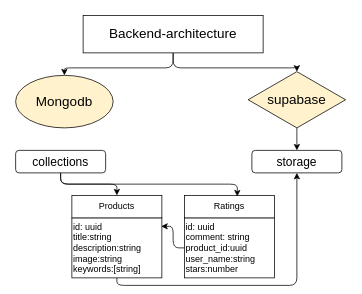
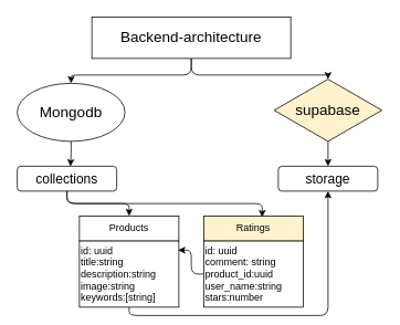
  <mxCell id="0" />
  <mxCell id="1" parent="0" />
  <mxCell id="2" style="edgeStyle=orthogonalEdgeStyle;html=1;exitX=0.5;exitY=1;exitDx=0;exitDy=0;" edge="1" parent="1" source="4" target="5"><mxGeometry relative="1" as="geometry"><Array as="points"><mxPoint x="230" y="90" /><mxPoint x="85" y="90" /></Array></mxGeometry></mxCell>
  <mxCell id="3" style="edgeStyle=orthogonalEdgeStyle;html=1;exitX=0.5;exitY=1;exitDx=0;exitDy=0;" edge="1" parent="1" source="4" target="7"><mxGeometry relative="1" as="geometry"><Array as="points"><mxPoint x="230" y="90" /><mxPoint x="395" y="90" /></Array></mxGeometry></mxCell>
  <mxCell id="4" value="&lt;font style=&quot;font-size: 18px;&quot;&gt;Backend-architecture&lt;/font&gt;" style="rounded=0;whiteSpace=wrap;html=1;" vertex="1" parent="1"><mxGeometry x="110" y="20" width="240" height="50" as="geometry" /></mxCell>
- <mxCell id="5" value="&lt;font style=&quot;font-size: 18px;&quot;&gt;Mongodb&lt;/font&gt;" style="ellipse;whiteSpace=wrap;html=1;fillColor=#fff2cc;" vertex="1" parent="1"><mxGeometry x="20" y="100" width="130" height="70" as="geometry" /></mxCell>
+ <mxCell id="5" value="&lt;font style=&quot;font-size: 18px;&quot;&gt;Mongodb&lt;/font&gt;" style="ellipse;whiteSpace=wrap;html=1;" vertex="1" parent="1"><mxGeometry x="20" y="100" width="130" height="70" as="geometry" /></mxCell>
  <mxCell id="6" style="edgeStyle=orthogonalEdgeStyle;html=1;exitX=0.5;exitY=1;exitDx=0;exitDy=0;entryX=0.5;entryY=0;entryDx=0;entryDy=0;" edge="1" parent="1" source="7" target="18"><mxGeometry relative="1" as="geometry" /></mxCell>
  <mxCell id="7" value="&lt;font style=&quot;font-size: 18px;&quot;&gt;supabase&lt;/font&gt;" style="rhombus;whiteSpace=wrap;html=1;fillColor=#fff2cc;" vertex="1" parent="1"><mxGeometry x="330" y="95" width="130" height="75" as="geometry" /></mxCell>
  <mxCell id="8" style="edgeStyle=orthogonalEdgeStyle;html=1;entryX=0.5;entryY=0;entryDx=0;entryDy=0;" edge="1" parent="1" source="9" target="12"><mxGeometry relative="1" as="geometry" /></mxCell>
  <mxCell id="9" value="&lt;font style=&quot;font-size: 16px;&quot;&gt;collections&lt;/font&gt;" style="rounded=1;whiteSpace=wrap;html=1;" vertex="1" parent="1"><mxGeometry x="20" y="200" width="120" height="30" as="geometry" /></mxCell>
  <mxCell id="10" style="edgeStyle=orthogonalEdgeStyle;html=1;entryX=0.5;entryY=1;entryDx=0;entryDy=0;exitX=0.5;exitY=1;exitDx=0;exitDy=0;" edge="1" parent="1" source="11" target="18"><mxGeometry relative="1" as="geometry" /></mxCell>
  <mxCell id="11" value="&lt;div style=&quot;&quot;&gt;&lt;span style=&quot;background-color: transparent;&quot;&gt;id: uuid&lt;/span&gt;&lt;/div&gt;&lt;div&gt;title:string&lt;/div&gt;&lt;div&gt;description:string&lt;/div&gt;&lt;div&gt;image:string&lt;/div&gt;&lt;div&gt;keywords:[string]&lt;/div&gt;" style="rounded=0;whiteSpace=wrap;html=1;align=left;strokeWidth=1;" vertex="1" parent="1"><mxGeometry x="95" y="290" width="120" height="80" as="geometry" /></mxCell>
  <mxCell id="12" value="Products" style="rounded=0;whiteSpace=wrap;html=1;" vertex="1" parent="1"><mxGeometry x="95" y="260" width="120" height="30" as="geometry" /></mxCell>
  <mxCell id="13" value="&lt;div style=&quot;&quot;&gt;&lt;span style=&quot;background-color: transparent;&quot;&gt;id: uuid&lt;/span&gt;&lt;/div&gt;&lt;div&gt;&lt;span style=&quot;background-color: transparent;&quot;&gt;comment: string product_id:uuid&lt;/span&gt;&lt;/div&gt;&lt;div&gt;user_name:string&lt;/div&gt;&lt;div&gt;stars:number&lt;/div&gt;" style="rounded=0;whiteSpace=wrap;html=1;align=left;strokeWidth=1;" vertex="1" parent="1"><mxGeometry x="245" y="290" width="120" height="80" as="geometry" /></mxCell>
- <mxCell id="14" value="Ratings" style="rounded=0;whiteSpace=wrap;html=1;" vertex="1" parent="1"><mxGeometry x="245" y="260" width="120" height="30" as="geometry" /></mxCell>
+ <mxCell id="14" value="Ratings" style="rounded=0;whiteSpace=wrap;html=1;fillColor=#fff2cc;" vertex="1" parent="1"><mxGeometry x="245" y="260" width="120" height="30" as="geometry" /></mxCell>
+ <mxCell id="15" style="edgeStyle=orthogonalEdgeStyle;html=1;entryX=0.535;entryY=0.005;entryDx=0;entryDy=0;entryPerimeter=0;" edge="1" parent="1" source="5" target="9"><mxGeometry relative="1" as="geometry" /></mxCell>
  <mxCell id="16" style="edgeStyle=orthogonalEdgeStyle;html=1;exitX=0.5;exitY=1;exitDx=0;exitDy=0;entryX=0.588;entryY=0.048;entryDx=0;entryDy=0;entryPerimeter=0;" edge="1" parent="1" source="9" target="14"><mxGeometry relative="1" as="geometry" /></mxCell>
  <mxCell id="17" style="edgeStyle=orthogonalEdgeStyle;html=1;entryX=0.993;entryY=0.141;entryDx=0;entryDy=0;entryPerimeter=0;" edge="1" parent="1" source="13" target="11"><mxGeometry relative="1" as="geometry" /></mxCell>
  <mxCell id="18" value="&lt;font style=&quot;font-size: 16px;&quot;&gt;storage&lt;/font&gt;" style="rounded=1;whiteSpace=wrap;html=1;" vertex="1" parent="1"><mxGeometry x="335" y="200" width="120" height="30" as="geometry" /></mxCell>
